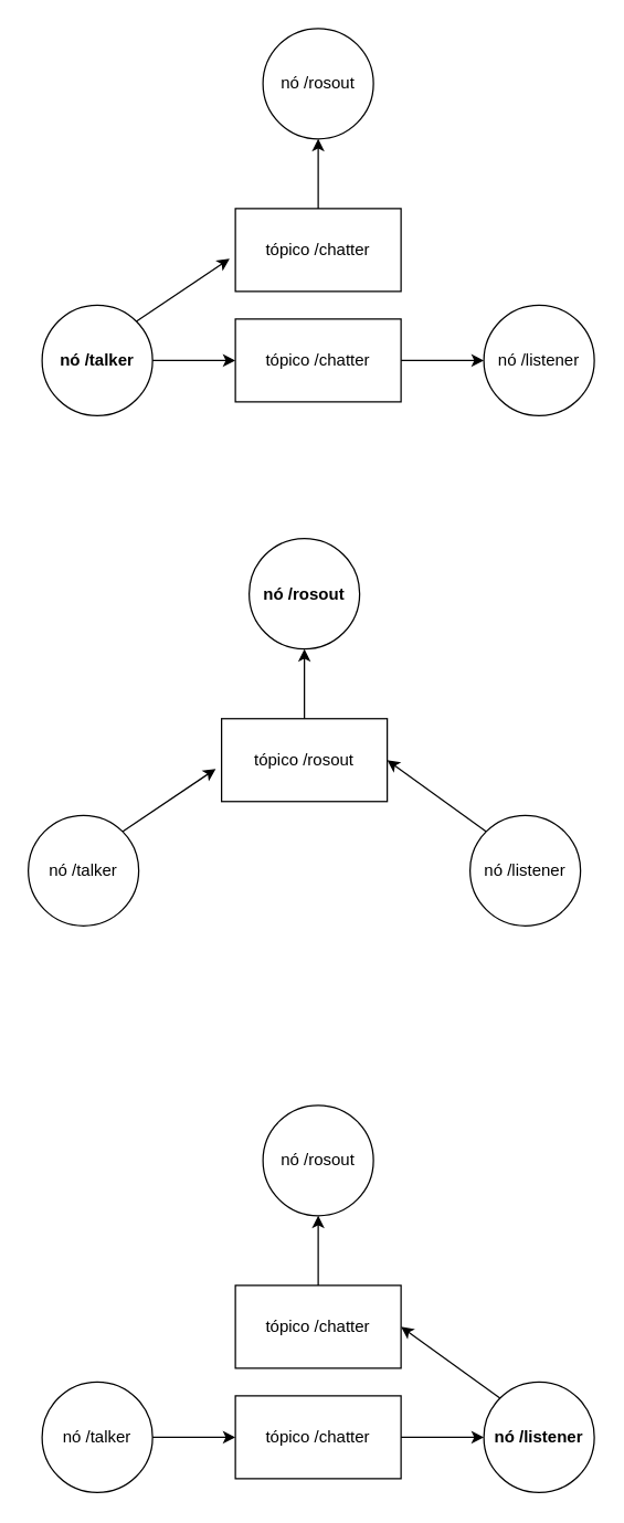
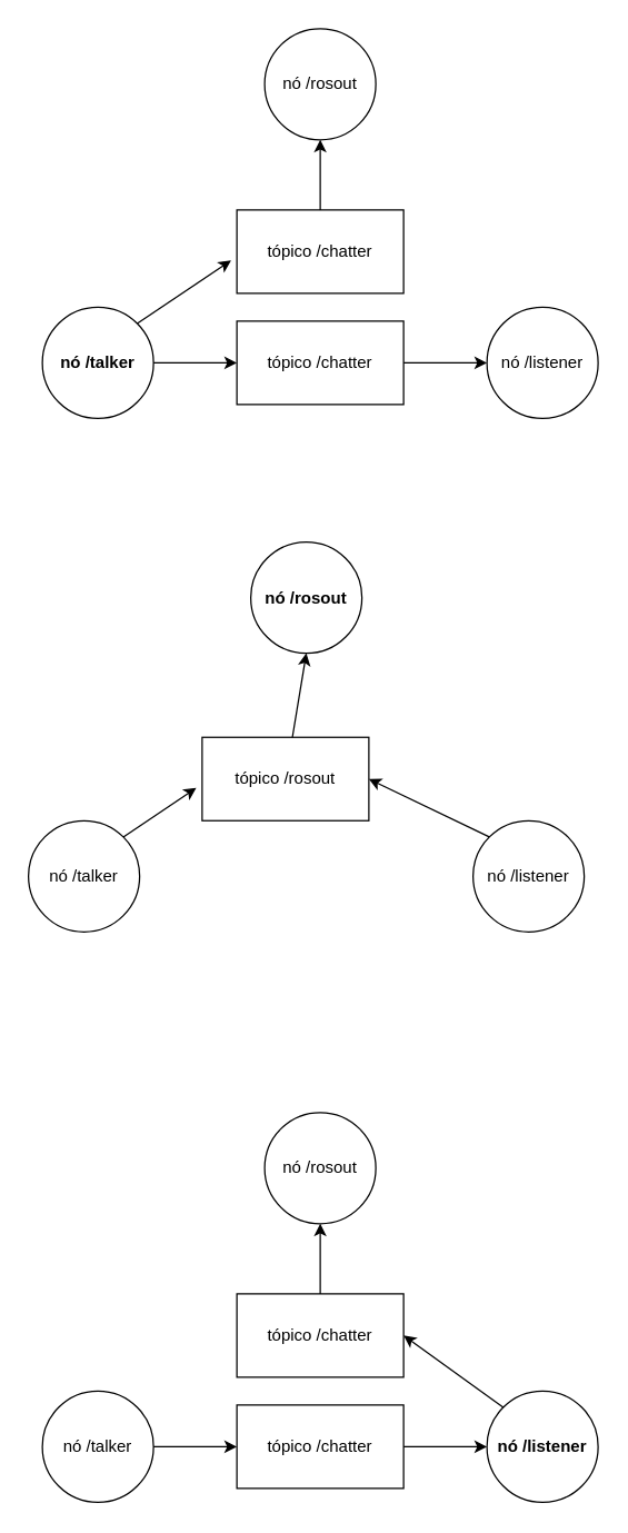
  <mxCell id="0" />
  <mxCell id="1" parent="0" />
  <mxCell id="2" value="nó /talker" style="ellipse;whiteSpace=wrap;html=1;aspect=fixed;" vertex="1" parent="1"><mxGeometry x="20" y="590" width="80" height="80" as="geometry" /></mxCell>
  <mxCell id="3" value="&lt;b&gt;nó /rosout&lt;/b&gt;" style="ellipse;whiteSpace=wrap;html=1;aspect=fixed;" vertex="1" parent="1"><mxGeometry x="180" y="389.5" width="80" height="80" as="geometry" /></mxCell>
- <mxCell id="4" value="tópico /rosout" style="rounded=0;whiteSpace=wrap;html=1;" vertex="1" parent="1"><mxGeometry x="160" y="520" width="120" height="60" as="geometry" /></mxCell>
+ <mxCell id="4" value="tópico /rosout" style="rounded=0;whiteSpace=wrap;html=1;" vertex="1" parent="1"><mxGeometry x="145" y="530" width="120" height="60" as="geometry" /></mxCell>
  <mxCell id="5" value="" style="endArrow=classic;html=1;entryX=-0.035;entryY=0.606;entryDx=0;entryDy=0;entryPerimeter=0;exitX=1;exitY=0;exitDx=0;exitDy=0;" edge="1" parent="1" source="2" target="4"><mxGeometry width="50" height="50" relative="1" as="geometry"><mxPoint x="20" y="740" as="sourcePoint" /><mxPoint x="70" y="690" as="targetPoint" /></mxGeometry></mxCell>
  <mxCell id="6" value="" style="endArrow=classic;html=1;entryX=0.5;entryY=1;entryDx=0;entryDy=0;" edge="1" parent="1" source="4" target="3"><mxGeometry width="50" height="50" relative="1" as="geometry"><mxPoint x="20" y="740" as="sourcePoint" /><mxPoint x="70" y="690" as="targetPoint" /></mxGeometry></mxCell>
  <mxCell id="7" value="nó /listener" style="ellipse;whiteSpace=wrap;html=1;aspect=fixed;" vertex="1" parent="1"><mxGeometry x="340" y="590" width="80" height="80" as="geometry" /></mxCell>
  <mxCell id="8" value="tópico /chatter" style="rounded=0;whiteSpace=wrap;html=1;" vertex="1" parent="1"><mxGeometry x="170" y="230.5" width="120" height="60" as="geometry" /></mxCell>
  <mxCell id="9" value="&lt;b&gt;nó /talker&lt;/b&gt;" style="ellipse;whiteSpace=wrap;html=1;aspect=fixed;" vertex="1" parent="1"><mxGeometry x="30" y="220.5" width="80" height="80" as="geometry" /></mxCell>
  <mxCell id="10" value="nó /rosout" style="ellipse;whiteSpace=wrap;html=1;aspect=fixed;" vertex="1" parent="1"><mxGeometry x="190" y="20" width="80" height="80" as="geometry" /></mxCell>
  <mxCell id="11" value="tópico /chatter" style="rounded=0;whiteSpace=wrap;html=1;" vertex="1" parent="1"><mxGeometry x="170" y="150.5" width="120" height="60" as="geometry" /></mxCell>
  <mxCell id="12" value="" style="endArrow=classic;html=1;entryX=-0.035;entryY=0.606;entryDx=0;entryDy=0;entryPerimeter=0;exitX=1;exitY=0;exitDx=0;exitDy=0;" edge="1" source="9" target="11" parent="1"><mxGeometry width="50" height="50" relative="1" as="geometry"><mxPoint x="30" y="370.5" as="sourcePoint" /><mxPoint x="80" y="320.5" as="targetPoint" /></mxGeometry></mxCell>
  <mxCell id="13" value="" style="endArrow=classic;html=1;entryX=0.5;entryY=1;entryDx=0;entryDy=0;" edge="1" source="11" target="10" parent="1"><mxGeometry width="50" height="50" relative="1" as="geometry"><mxPoint x="30" y="370.5" as="sourcePoint" /><mxPoint x="80" y="320.5" as="targetPoint" /></mxGeometry></mxCell>
  <mxCell id="14" value="" style="endArrow=classic;html=1;entryX=0;entryY=0.5;entryDx=0;entryDy=0;exitX=1;exitY=0.5;exitDx=0;exitDy=0;" edge="1" source="9" target="8" parent="1"><mxGeometry width="50" height="50" relative="1" as="geometry"><mxPoint x="30" y="370.5" as="sourcePoint" /><mxPoint x="80" y="320.5" as="targetPoint" /></mxGeometry></mxCell>
  <mxCell id="15" value="nó /listener" style="ellipse;whiteSpace=wrap;html=1;aspect=fixed;" vertex="1" parent="1"><mxGeometry x="350" y="220.5" width="80" height="80" as="geometry" /></mxCell>
  <mxCell id="16" value="" style="endArrow=classic;html=1;entryX=0;entryY=0.5;entryDx=0;entryDy=0;exitX=1;exitY=0.5;exitDx=0;exitDy=0;" edge="1" source="8" target="15" parent="1"><mxGeometry width="50" height="50" relative="1" as="geometry"><mxPoint x="30" y="370.5" as="sourcePoint" /><mxPoint x="80" y="320.5" as="targetPoint" /></mxGeometry></mxCell>
  <mxCell id="17" value="" style="endArrow=classic;html=1;entryX=1;entryY=0.5;entryDx=0;entryDy=0;exitX=0;exitY=0;exitDx=0;exitDy=0;" edge="1" parent="1" source="7" target="4"><mxGeometry width="50" height="50" relative="1" as="geometry"><mxPoint x="20" y="740" as="sourcePoint" /><mxPoint x="70" y="690" as="targetPoint" /></mxGeometry></mxCell>
  <mxCell id="18" value="tópico /chatter" style="rounded=0;whiteSpace=wrap;html=1;" vertex="1" parent="1"><mxGeometry x="170" y="1010.5" width="120" height="60" as="geometry" /></mxCell>
  <mxCell id="19" value="nó /talker" style="ellipse;whiteSpace=wrap;html=1;aspect=fixed;" vertex="1" parent="1"><mxGeometry x="30" y="1000.5" width="80" height="80" as="geometry" /></mxCell>
  <mxCell id="20" value="nó /rosout" style="ellipse;whiteSpace=wrap;html=1;aspect=fixed;" vertex="1" parent="1"><mxGeometry x="190" y="800" width="80" height="80" as="geometry" /></mxCell>
  <mxCell id="21" value="tópico /chatter" style="rounded=0;whiteSpace=wrap;html=1;" vertex="1" parent="1"><mxGeometry x="170" y="930.5" width="120" height="60" as="geometry" /></mxCell>
  <mxCell id="22" value="" style="endArrow=classic;html=1;entryX=0.5;entryY=1;entryDx=0;entryDy=0;" edge="1" source="21" target="20" parent="1"><mxGeometry width="50" height="50" relative="1" as="geometry"><mxPoint x="30" y="1150.5" as="sourcePoint" /><mxPoint x="80" y="1100.5" as="targetPoint" /></mxGeometry></mxCell>
  <mxCell id="23" value="" style="endArrow=classic;html=1;entryX=0;entryY=0.5;entryDx=0;entryDy=0;exitX=1;exitY=0.5;exitDx=0;exitDy=0;" edge="1" source="19" target="18" parent="1"><mxGeometry width="50" height="50" relative="1" as="geometry"><mxPoint x="30" y="1150.5" as="sourcePoint" /><mxPoint x="80" y="1100.5" as="targetPoint" /></mxGeometry></mxCell>
  <mxCell id="24" value="&lt;b&gt;nó /listener&lt;/b&gt;" style="ellipse;whiteSpace=wrap;html=1;aspect=fixed;" vertex="1" parent="1"><mxGeometry x="350" y="1000.5" width="80" height="80" as="geometry" /></mxCell>
  <mxCell id="25" value="" style="endArrow=classic;html=1;entryX=0;entryY=0.5;entryDx=0;entryDy=0;exitX=1;exitY=0.5;exitDx=0;exitDy=0;" edge="1" source="18" target="24" parent="1"><mxGeometry width="50" height="50" relative="1" as="geometry"><mxPoint x="30" y="1150.5" as="sourcePoint" /><mxPoint x="80" y="1100.5" as="targetPoint" /></mxGeometry></mxCell>
  <mxCell id="26" value="" style="endArrow=classic;html=1;entryX=1;entryY=0.5;entryDx=0;entryDy=0;exitX=0;exitY=0;exitDx=0;exitDy=0;" edge="1" parent="1" source="24" target="21"><mxGeometry width="50" height="50" relative="1" as="geometry"><mxPoint x="20" y="1150" as="sourcePoint" /><mxPoint x="70" y="1100" as="targetPoint" /></mxGeometry></mxCell>
